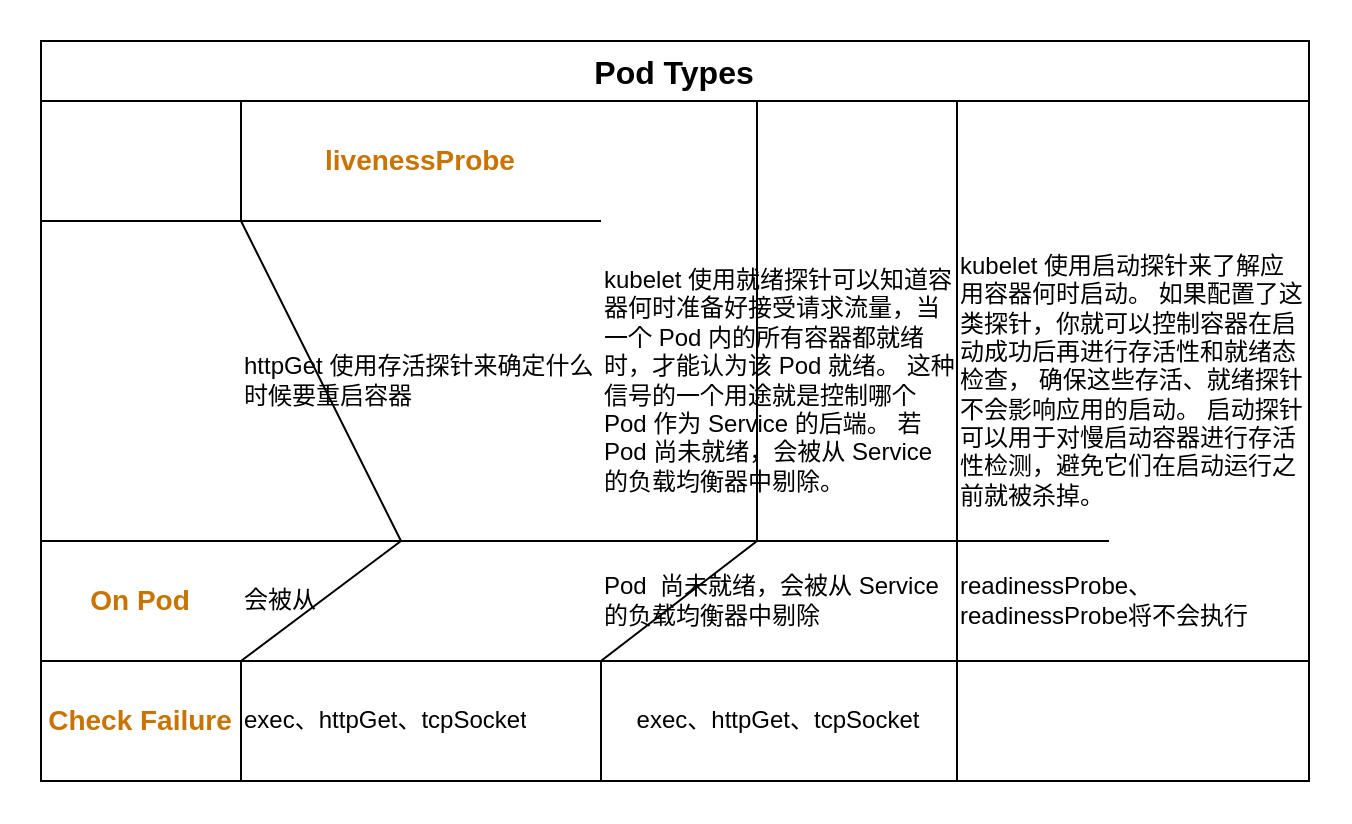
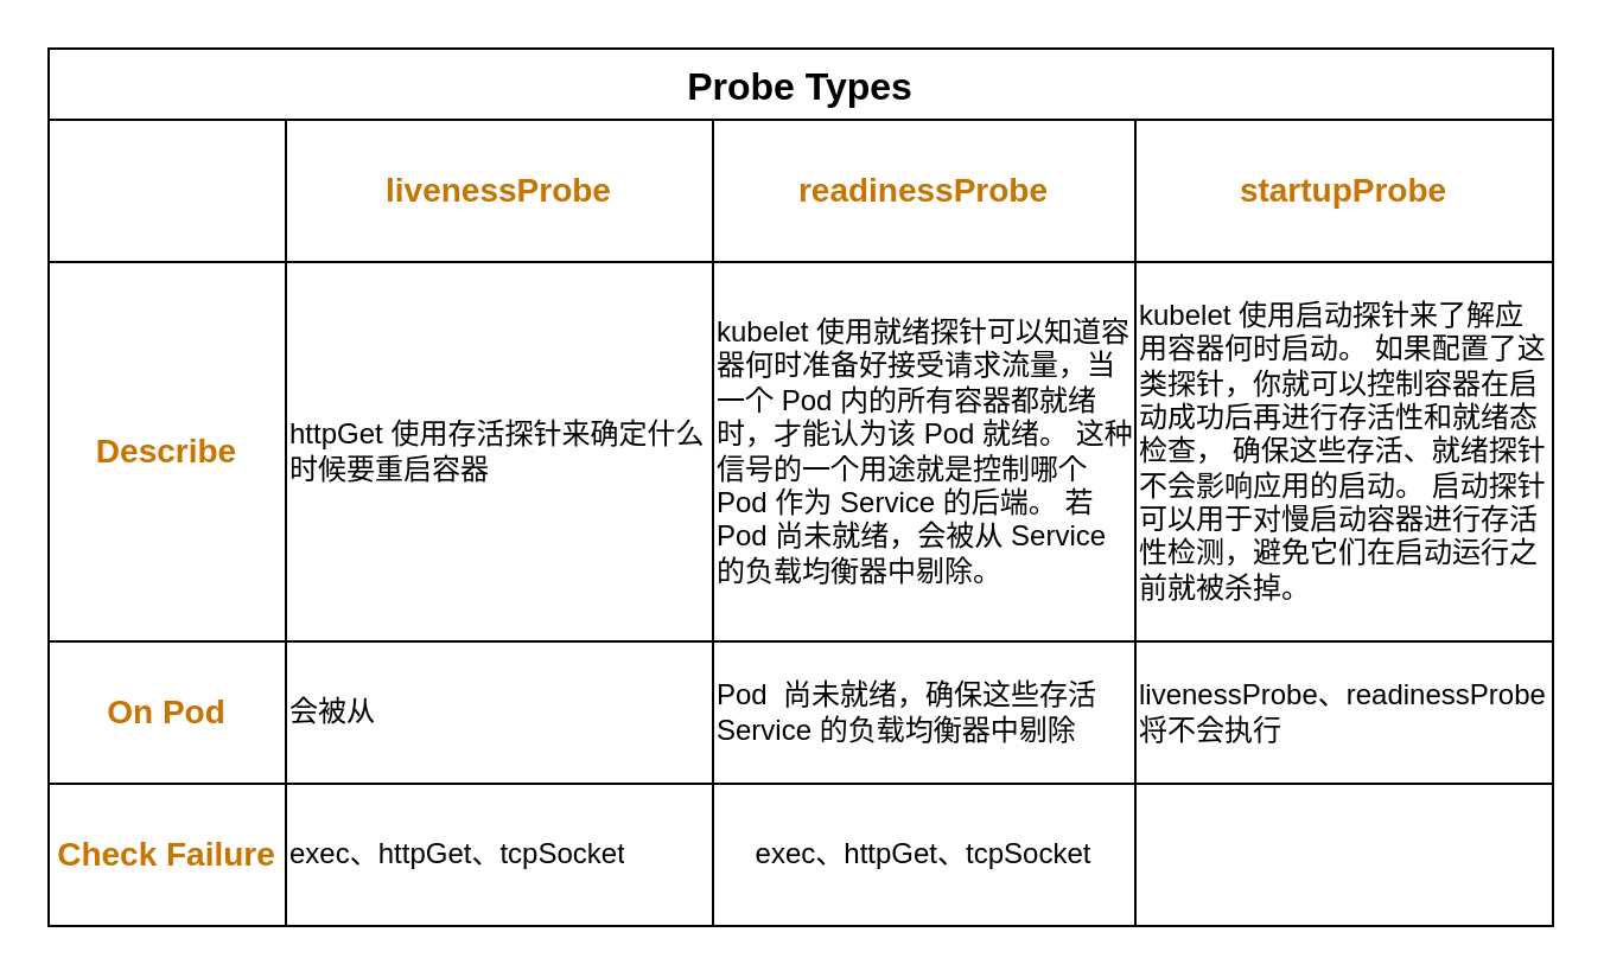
  <mxCell id="0" />
  <mxCell id="1" parent="0" />
- <mxCell id="2" value="Pod Types" style="shape=table;startSize=30;container=1;collapsible=0;childLayout=tableLayout;fontStyle=1;align=center;pointerEvents=1;fontSize=16;" vertex="1" parent="1"><mxGeometry x="20" y="20" width="634" height="370" as="geometry" /></mxCell>
+ <mxCell id="2" value="Probe Types" style="shape=table;startSize=30;container=1;collapsible=0;childLayout=tableLayout;fontStyle=1;align=center;pointerEvents=1;fontSize=16;" vertex="1" parent="1"><mxGeometry x="20" y="20" width="634" height="370" as="geometry" /></mxCell>
  <mxCell id="3" value="" style="shape=partialRectangle;html=1;whiteSpace=wrap;collapsible=0;dropTarget=0;pointerEvents=0;fillColor=none;top=0;left=0;bottom=0;right=0;points=[[0,0.5],[1,0.5]];portConstraint=eastwest;" vertex="1" parent="2"><mxGeometry y="30" width="634" height="60" as="geometry" /></mxCell>
  <mxCell id="4" value="" style="shape=partialRectangle;html=1;whiteSpace=wrap;connectable=0;fillColor=none;top=0;left=0;bottom=0;right=0;overflow=hidden;pointerEvents=1;flipH=1;" vertex="1" parent="3"><mxGeometry width="100" height="60" as="geometry"><mxRectangle width="100" height="60" as="alternateBounds" /></mxGeometry></mxCell>
  <mxCell id="5" value="&lt;span style=&quot;color: rgb(201, 115, 0); font-size: 14px; font-weight: 700; background-color: rgb(255, 255, 255);&quot;&gt;livenessProbe&lt;/span&gt;" style="shape=partialRectangle;html=1;whiteSpace=wrap;connectable=0;fillColor=none;top=0;left=0;bottom=0;right=0;overflow=hidden;pointerEvents=1;align=center;" vertex="1" parent="3"><mxGeometry x="100" width="180" height="60" as="geometry"><mxRectangle width="180" height="60" as="alternateBounds" /></mxGeometry></mxCell>
+ <mxCell id="6" value="&lt;span style=&quot;color: rgb(201 , 115 , 0) ; font-family: , &amp;#34;menlo&amp;#34; , &amp;#34;monaco&amp;#34; , &amp;#34;consolas&amp;#34; , &amp;#34;liberation mono&amp;#34; , &amp;#34;courier new&amp;#34; , monospace ; font-size: 14px ; font-weight: 700 ; text-align: left ; background-color: rgb(255 , 255 , 255)&quot;&gt;readinessProbe&lt;/span&gt;" style="shape=partialRectangle;html=1;whiteSpace=wrap;connectable=0;fillColor=none;top=0;left=0;bottom=0;right=0;overflow=hidden;pointerEvents=1;" vertex="1" parent="3"><mxGeometry x="280" width="178" height="60" as="geometry"><mxRectangle width="178" height="60" as="alternateBounds" /></mxGeometry></mxCell>
+ <mxCell id="7" value="&lt;span style=&quot;color: rgb(201 , 115 , 0) ; font-family: , &amp;#34;menlo&amp;#34; , &amp;#34;monaco&amp;#34; , &amp;#34;consolas&amp;#34; , &amp;#34;liberation mono&amp;#34; , &amp;#34;courier new&amp;#34; , monospace ; font-size: 14px ; font-weight: 700 ; text-align: left ; background-color: rgb(255 , 255 , 255)&quot;&gt;startupProbe&lt;/span&gt;" style="shape=partialRectangle;html=1;whiteSpace=wrap;connectable=0;fillColor=none;top=0;left=0;bottom=0;right=0;overflow=hidden;pointerEvents=1;" vertex="1" parent="3"><mxGeometry x="458" width="176" height="60" as="geometry"><mxRectangle width="176" height="60" as="alternateBounds" /></mxGeometry></mxCell>
  <mxCell id="8" style="shape=partialRectangle;html=1;whiteSpace=wrap;collapsible=0;dropTarget=0;pointerEvents=0;fillColor=none;top=0;left=0;bottom=0;right=0;points=[[0,0.5],[1,0.5]];portConstraint=eastwest;" vertex="1" parent="2"><mxGeometry y="90" width="634" height="160" as="geometry" /></mxCell>
+ <mxCell id="9" value="&lt;b&gt;Describe&lt;/b&gt;" style="shape=partialRectangle;html=1;whiteSpace=wrap;connectable=0;fillColor=none;top=0;left=0;bottom=0;right=0;overflow=hidden;pointerEvents=1;fontSize=14;fontColor=#C97300;" vertex="1" parent="8"><mxGeometry width="100" height="160" as="geometry"><mxRectangle width="100" height="160" as="alternateBounds" /></mxGeometry></mxCell>
  <mxCell id="10" value="httpGet 使用存活探针来确定什么时候要重启容器" style="shape=partialRectangle;html=1;whiteSpace=wrap;connectable=0;fillColor=none;top=0;left=0;bottom=0;right=0;overflow=hidden;pointerEvents=1;align=left;" vertex="1" parent="8"><mxGeometry x="100" width="180" height="160" as="geometry"><mxRectangle width="180" height="160" as="alternateBounds" /></mxGeometry></mxCell>
  <mxCell id="11" value="kubelet 使用就绪探针可以知道容器何时准备好接受请求流量，当一个 Pod 内的所有容器都就绪时，才能认为该 Pod 就绪。 这种信号的一个用途就是控制哪个 Pod 作为 Service 的后端。 若 Pod 尚未就绪，会被从 Service 的负载均衡器中剔除。" style="shape=partialRectangle;html=1;whiteSpace=wrap;connectable=0;fillColor=none;top=0;left=0;bottom=0;right=0;overflow=hidden;pointerEvents=1;align=left;" vertex="1" parent="8"><mxGeometry x="280" width="178" height="160" as="geometry"><mxRectangle width="178" height="160" as="alternateBounds" /></mxGeometry></mxCell>
  <mxCell id="12" value="kubelet 使用启动探针来了解应用容器何时启动。 如果配置了这类探针，你就可以控制容器在启动成功后再进行存活性和就绪态检查， 确保这些存活、就绪探针不会影响应用的启动。 启动探针可以用于对慢启动容器进行存活性检测，避免它们在启动运行之前就被杀掉。" style="shape=partialRectangle;html=1;whiteSpace=wrap;connectable=0;fillColor=none;top=0;left=0;bottom=0;right=0;overflow=hidden;pointerEvents=1;align=left;" vertex="1" parent="8"><mxGeometry x="458" width="176" height="160" as="geometry"><mxRectangle width="176" height="160" as="alternateBounds" /></mxGeometry></mxCell>
  <mxCell id="13" value="" style="shape=partialRectangle;html=1;whiteSpace=wrap;collapsible=0;dropTarget=0;pointerEvents=0;fillColor=none;top=0;left=0;bottom=0;right=0;points=[[0,0.5],[1,0.5]];portConstraint=eastwest;" vertex="1" parent="2"><mxGeometry y="250" width="634" height="60" as="geometry" /></mxCell>
  <mxCell id="14" value="&lt;font style=&quot;font-size: 14px&quot;&gt;&lt;b&gt;On Pod&lt;/b&gt;&lt;/font&gt;" style="shape=partialRectangle;html=1;whiteSpace=wrap;connectable=0;fillColor=none;top=0;left=0;bottom=0;right=0;overflow=hidden;pointerEvents=1;fontColor=#C97300;" vertex="1" parent="13"><mxGeometry width="100" height="60" as="geometry"><mxRectangle width="100" height="60" as="alternateBounds" /></mxGeometry></mxCell>
  <mxCell id="15" value="会被从" style="shape=partialRectangle;html=1;whiteSpace=wrap;connectable=0;fillColor=none;top=0;left=0;bottom=0;right=0;overflow=hidden;pointerEvents=1;align=left;" vertex="1" parent="13"><mxGeometry x="100" width="180" height="60" as="geometry"><mxRectangle width="180" height="60" as="alternateBounds" /></mxGeometry></mxCell>
- <mxCell id="16" value="Pod&amp;nbsp; 尚未就绪，会被从 Service 的负载均衡器中剔除" style="shape=partialRectangle;html=1;whiteSpace=wrap;connectable=0;fillColor=none;top=0;left=0;bottom=0;right=0;overflow=hidden;pointerEvents=1;align=left;" vertex="1" parent="13"><mxGeometry x="280" width="178" height="60" as="geometry"><mxRectangle width="178" height="60" as="alternateBounds" /></mxGeometry></mxCell>
- <mxCell id="17" value="readinessProbe、readinessProbe将不会执行" style="shape=partialRectangle;html=1;whiteSpace=wrap;connectable=0;fillColor=none;top=0;left=0;bottom=0;right=0;overflow=hidden;pointerEvents=1;align=left;" vertex="1" parent="13"><mxGeometry x="458" width="176" height="60" as="geometry"><mxRectangle width="176" height="60" as="alternateBounds" /></mxGeometry></mxCell>
+ <mxCell id="16" value="Pod&amp;nbsp; 尚未就绪，确保这些存活 Service 的负载均衡器中剔除" style="shape=partialRectangle;html=1;whiteSpace=wrap;connectable=0;fillColor=none;top=0;left=0;bottom=0;right=0;overflow=hidden;pointerEvents=1;align=left;" vertex="1" parent="13"><mxGeometry x="280" width="178" height="60" as="geometry"><mxRectangle width="178" height="60" as="alternateBounds" /></mxGeometry></mxCell>
+ <mxCell id="17" value="livenessProbe、readinessProbe将不会执行" style="shape=partialRectangle;html=1;whiteSpace=wrap;connectable=0;fillColor=none;top=0;left=0;bottom=0;right=0;overflow=hidden;pointerEvents=1;align=left;" vertex="1" parent="13"><mxGeometry x="458" width="176" height="60" as="geometry"><mxRectangle width="176" height="60" as="alternateBounds" /></mxGeometry></mxCell>
  <mxCell id="18" value="" style="shape=partialRectangle;html=1;whiteSpace=wrap;collapsible=0;dropTarget=0;pointerEvents=0;fillColor=none;top=0;left=0;bottom=0;right=0;points=[[0,0.5],[1,0.5]];portConstraint=eastwest;" vertex="1" parent="2"><mxGeometry y="310" width="634" height="60" as="geometry" /></mxCell>
  <mxCell id="19" value="Check Failure" style="shape=partialRectangle;html=1;whiteSpace=wrap;connectable=0;fillColor=none;top=0;left=0;bottom=0;right=0;overflow=hidden;pointerEvents=1;fontColor=#C97300;fontSize=14;fontStyle=1" vertex="1" parent="18"><mxGeometry width="100" height="60" as="geometry"><mxRectangle width="100" height="60" as="alternateBounds" /></mxGeometry></mxCell>
  <mxCell id="20" value="exec、httpGet、tcpSocket" style="shape=partialRectangle;html=1;whiteSpace=wrap;connectable=0;fillColor=none;top=0;left=0;bottom=0;right=0;overflow=hidden;pointerEvents=1;align=left;" vertex="1" parent="18"><mxGeometry x="100" width="180" height="60" as="geometry"><mxRectangle width="180" height="60" as="alternateBounds" /></mxGeometry></mxCell>
  <mxCell id="21" value="exec、httpGet、tcpSocket" style="shape=partialRectangle;html=1;whiteSpace=wrap;connectable=0;fillColor=none;top=0;left=0;bottom=0;right=0;overflow=hidden;pointerEvents=1;" vertex="1" parent="18"><mxGeometry x="280" width="178" height="60" as="geometry"><mxRectangle width="178" height="60" as="alternateBounds" /></mxGeometry></mxCell>
  <mxCell id="22" style="shape=partialRectangle;html=1;whiteSpace=wrap;connectable=0;fillColor=none;top=0;left=0;bottom=0;right=0;overflow=hidden;pointerEvents=1;align=left;" vertex="1" parent="18"><mxGeometry x="458" width="176" height="60" as="geometry"><mxRectangle width="176" height="60" as="alternateBounds" /></mxGeometry></mxCell>
